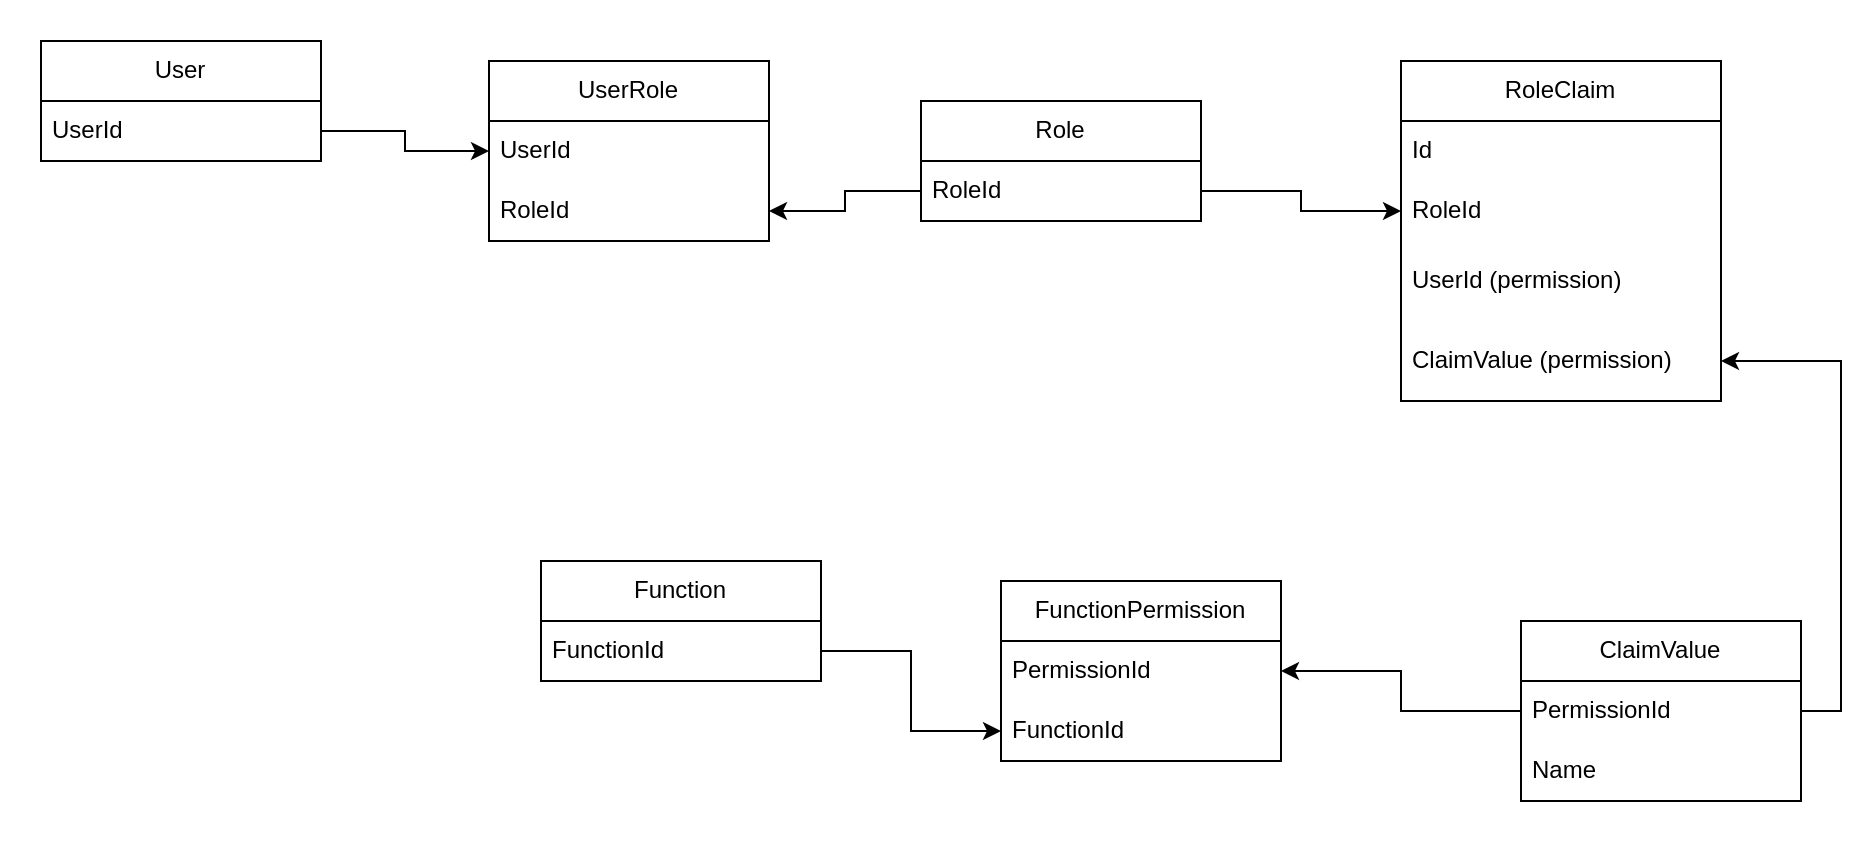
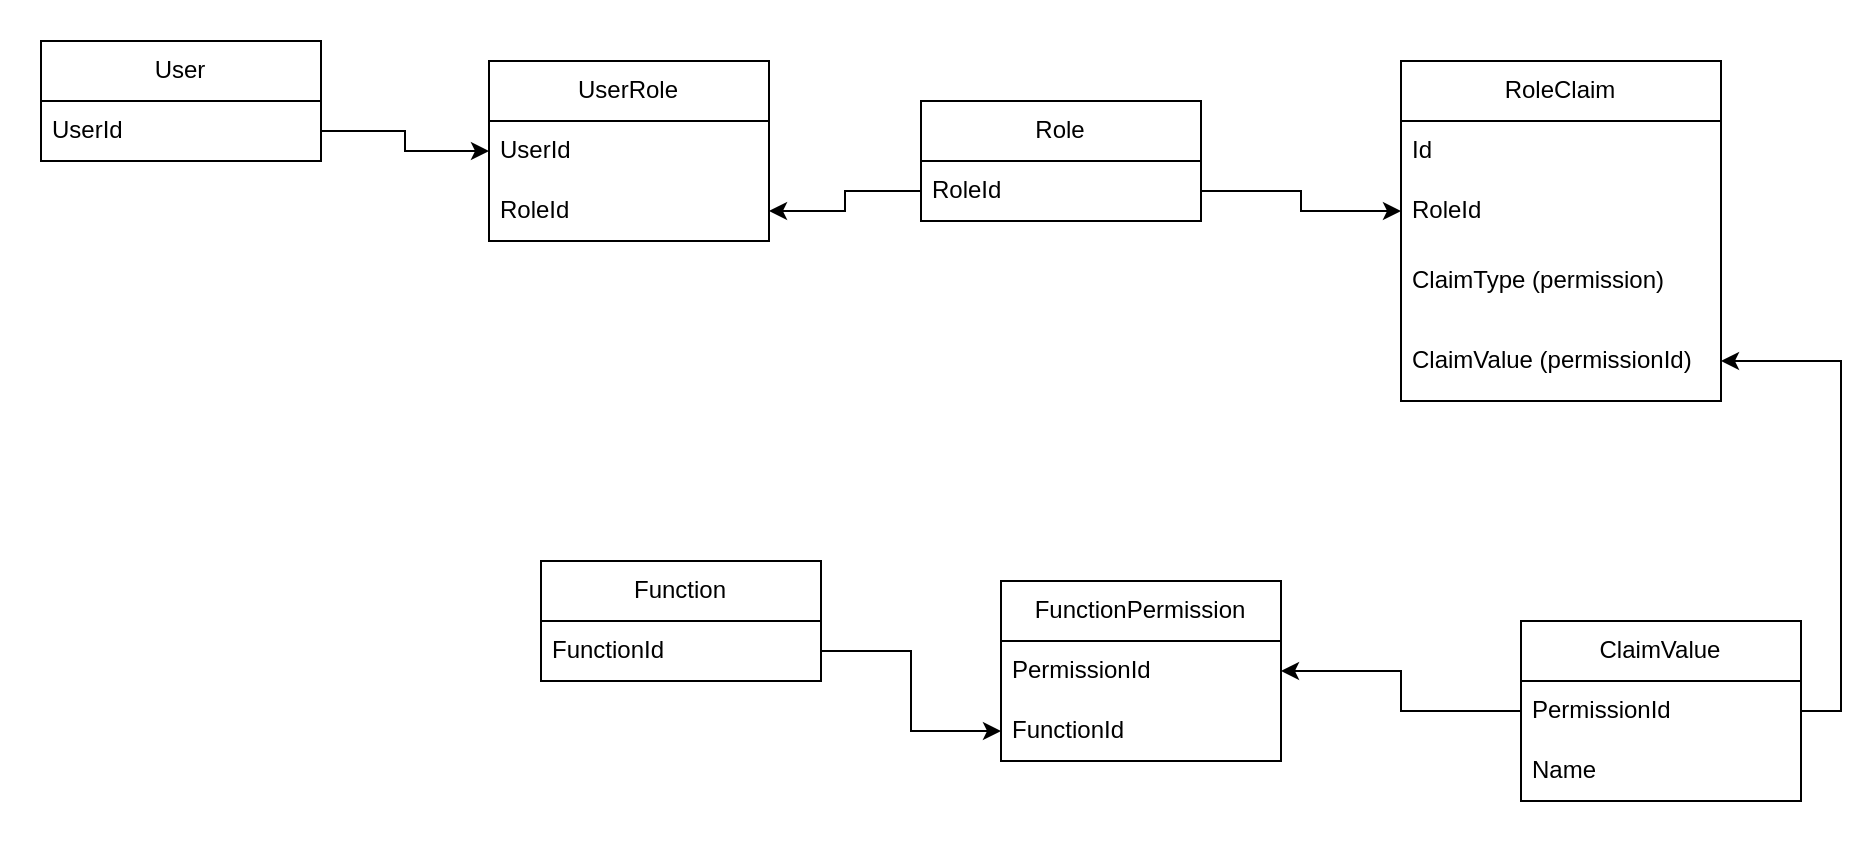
  <mxCell id="0" />
  <mxCell id="1" parent="0" />
  <mxCell id="2" value="User" style="swimlane;fontStyle=0;childLayout=stackLayout;horizontal=1;startSize=30;horizontalStack=0;resizeParent=1;resizeParentMax=0;resizeLast=0;collapsible=1;marginBottom=0;whiteSpace=wrap;html=1;" vertex="1" parent="1"><mxGeometry x="20" y="20" width="140" height="60" as="geometry" /></mxCell>
  <mxCell id="3" value="UserId" style="text;strokeColor=none;fillColor=none;align=left;verticalAlign=middle;spacingLeft=4;spacingRight=4;overflow=hidden;points=[[0,0.5],[1,0.5]];portConstraint=eastwest;rotatable=0;whiteSpace=wrap;html=1;" vertex="1" parent="2"><mxGeometry y="30" width="140" height="30" as="geometry" /></mxCell>
  <mxCell id="4" value="Role" style="swimlane;fontStyle=0;childLayout=stackLayout;horizontal=1;startSize=30;horizontalStack=0;resizeParent=1;resizeParentMax=0;resizeLast=0;collapsible=1;marginBottom=0;whiteSpace=wrap;html=1;" vertex="1" parent="1"><mxGeometry x="460" y="50" width="140" height="60" as="geometry" /></mxCell>
  <mxCell id="5" value="RoleId" style="text;strokeColor=none;fillColor=none;align=left;verticalAlign=middle;spacingLeft=4;spacingRight=4;overflow=hidden;points=[[0,0.5],[1,0.5]];portConstraint=eastwest;rotatable=0;whiteSpace=wrap;html=1;" vertex="1" parent="4"><mxGeometry y="30" width="140" height="30" as="geometry" /></mxCell>
  <mxCell id="6" value="UserRole" style="swimlane;fontStyle=0;childLayout=stackLayout;horizontal=1;startSize=30;horizontalStack=0;resizeParent=1;resizeParentMax=0;resizeLast=0;collapsible=1;marginBottom=0;whiteSpace=wrap;html=1;" vertex="1" parent="1"><mxGeometry x="244" y="30" width="140" height="90" as="geometry" /></mxCell>
  <mxCell id="7" value="UserId" style="text;strokeColor=none;fillColor=none;align=left;verticalAlign=middle;spacingLeft=4;spacingRight=4;overflow=hidden;points=[[0,0.5],[1,0.5]];portConstraint=eastwest;rotatable=0;whiteSpace=wrap;html=1;" vertex="1" parent="6"><mxGeometry y="30" width="140" height="30" as="geometry" /></mxCell>
  <mxCell id="8" value="RoleId" style="text;strokeColor=none;fillColor=none;align=left;verticalAlign=middle;spacingLeft=4;spacingRight=4;overflow=hidden;points=[[0,0.5],[1,0.5]];portConstraint=eastwest;rotatable=0;whiteSpace=wrap;html=1;" vertex="1" parent="6"><mxGeometry y="60" width="140" height="30" as="geometry" /></mxCell>
  <mxCell id="9" value="RoleClaim" style="swimlane;fontStyle=0;childLayout=stackLayout;horizontal=1;startSize=30;horizontalStack=0;resizeParent=1;resizeParentMax=0;resizeLast=0;collapsible=1;marginBottom=0;whiteSpace=wrap;html=1;" vertex="1" parent="1"><mxGeometry x="700" y="30" width="160" height="170" as="geometry" /></mxCell>
  <mxCell id="10" value="Id" style="text;strokeColor=none;fillColor=none;align=left;verticalAlign=middle;spacingLeft=4;spacingRight=4;overflow=hidden;points=[[0,0.5],[1,0.5]];portConstraint=eastwest;rotatable=0;whiteSpace=wrap;html=1;" vertex="1" parent="9"><mxGeometry y="30" width="160" height="30" as="geometry" /></mxCell>
  <mxCell id="11" value="RoleId" style="text;strokeColor=none;fillColor=none;align=left;verticalAlign=middle;spacingLeft=4;spacingRight=4;overflow=hidden;points=[[0,0.5],[1,0.5]];portConstraint=eastwest;rotatable=0;whiteSpace=wrap;html=1;" vertex="1" parent="9"><mxGeometry y="60" width="160" height="30" as="geometry" /></mxCell>
- <mxCell id="12" value="UserId (permission)" style="text;strokeColor=none;fillColor=none;align=left;verticalAlign=middle;spacingLeft=4;spacingRight=4;overflow=hidden;points=[[0,0.5],[1,0.5]];portConstraint=eastwest;rotatable=0;whiteSpace=wrap;html=1;" vertex="1" parent="9"><mxGeometry y="90" width="160" height="40" as="geometry" /></mxCell>
- <mxCell id="13" value="ClaimValue (permission)" style="text;strokeColor=none;fillColor=none;align=left;verticalAlign=middle;spacingLeft=4;spacingRight=4;overflow=hidden;points=[[0,0.5],[1,0.5]];portConstraint=eastwest;rotatable=0;whiteSpace=wrap;html=1;" vertex="1" parent="9"><mxGeometry y="130" width="160" height="40" as="geometry" /></mxCell>
+ <mxCell id="12" value="ClaimType (permission)" style="text;strokeColor=none;fillColor=none;align=left;verticalAlign=middle;spacingLeft=4;spacingRight=4;overflow=hidden;points=[[0,0.5],[1,0.5]];portConstraint=eastwest;rotatable=0;whiteSpace=wrap;html=1;" vertex="1" parent="9"><mxGeometry y="90" width="160" height="40" as="geometry" /></mxCell>
+ <mxCell id="13" value="ClaimValue (permissionId)" style="text;strokeColor=none;fillColor=none;align=left;verticalAlign=middle;spacingLeft=4;spacingRight=4;overflow=hidden;points=[[0,0.5],[1,0.5]];portConstraint=eastwest;rotatable=0;whiteSpace=wrap;html=1;" vertex="1" parent="9"><mxGeometry y="130" width="160" height="40" as="geometry" /></mxCell>
  <mxCell id="14" value="ClaimValue" style="swimlane;fontStyle=0;childLayout=stackLayout;horizontal=1;startSize=30;horizontalStack=0;resizeParent=1;resizeParentMax=0;resizeLast=0;collapsible=1;marginBottom=0;whiteSpace=wrap;html=1;" vertex="1" parent="1"><mxGeometry x="760" y="310" width="140" height="90" as="geometry" /></mxCell>
  <mxCell id="15" value="PermissionId" style="text;strokeColor=none;fillColor=none;align=left;verticalAlign=middle;spacingLeft=4;spacingRight=4;overflow=hidden;points=[[0,0.5],[1,0.5]];portConstraint=eastwest;rotatable=0;whiteSpace=wrap;html=1;" vertex="1" parent="14"><mxGeometry y="30" width="140" height="30" as="geometry" /></mxCell>
  <mxCell id="16" value="Name" style="text;strokeColor=none;fillColor=none;align=left;verticalAlign=middle;spacingLeft=4;spacingRight=4;overflow=hidden;points=[[0,0.5],[1,0.5]];portConstraint=eastwest;rotatable=0;whiteSpace=wrap;html=1;" vertex="1" parent="14"><mxGeometry y="60" width="140" height="30" as="geometry" /></mxCell>
  <mxCell id="17" value="FunctionPermission" style="swimlane;fontStyle=0;childLayout=stackLayout;horizontal=1;startSize=30;horizontalStack=0;resizeParent=1;resizeParentMax=0;resizeLast=0;collapsible=1;marginBottom=0;whiteSpace=wrap;html=1;" vertex="1" parent="1"><mxGeometry x="500" y="290" width="140" height="90" as="geometry" /></mxCell>
  <mxCell id="18" value="PermissionId" style="text;strokeColor=none;fillColor=none;align=left;verticalAlign=middle;spacingLeft=4;spacingRight=4;overflow=hidden;points=[[0,0.5],[1,0.5]];portConstraint=eastwest;rotatable=0;whiteSpace=wrap;html=1;" vertex="1" parent="17"><mxGeometry y="30" width="140" height="30" as="geometry" /></mxCell>
  <mxCell id="19" value="FunctionId" style="text;strokeColor=none;fillColor=none;align=left;verticalAlign=middle;spacingLeft=4;spacingRight=4;overflow=hidden;points=[[0,0.5],[1,0.5]];portConstraint=eastwest;rotatable=0;whiteSpace=wrap;html=1;" vertex="1" parent="17"><mxGeometry y="60" width="140" height="30" as="geometry" /></mxCell>
  <mxCell id="20" value="Function" style="swimlane;fontStyle=0;childLayout=stackLayout;horizontal=1;startSize=30;horizontalStack=0;resizeParent=1;resizeParentMax=0;resizeLast=0;collapsible=1;marginBottom=0;whiteSpace=wrap;html=1;" vertex="1" parent="1"><mxGeometry x="270" y="280" width="140" height="60" as="geometry" /></mxCell>
  <mxCell id="21" value="FunctionId" style="text;strokeColor=none;fillColor=none;align=left;verticalAlign=middle;spacingLeft=4;spacingRight=4;overflow=hidden;points=[[0,0.5],[1,0.5]];portConstraint=eastwest;rotatable=0;whiteSpace=wrap;html=1;" vertex="1" parent="20"><mxGeometry y="30" width="140" height="30" as="geometry" /></mxCell>
  <mxCell id="22" style="edgeStyle=orthogonalEdgeStyle;rounded=0;orthogonalLoop=1;jettySize=auto;html=1;exitX=1;exitY=0.5;exitDx=0;exitDy=0;" edge="1" parent="1" source="3" target="7"><mxGeometry relative="1" as="geometry" /></mxCell>
  <mxCell id="23" style="edgeStyle=orthogonalEdgeStyle;rounded=0;orthogonalLoop=1;jettySize=auto;html=1;exitX=0;exitY=0.5;exitDx=0;exitDy=0;" edge="1" parent="1" source="5" target="8"><mxGeometry relative="1" as="geometry" /></mxCell>
  <mxCell id="24" style="edgeStyle=orthogonalEdgeStyle;rounded=0;orthogonalLoop=1;jettySize=auto;html=1;exitX=1;exitY=0.5;exitDx=0;exitDy=0;" edge="1" parent="1" source="5" target="11"><mxGeometry relative="1" as="geometry" /></mxCell>
  <mxCell id="25" style="edgeStyle=orthogonalEdgeStyle;rounded=0;orthogonalLoop=1;jettySize=auto;html=1;exitX=0;exitY=0.5;exitDx=0;exitDy=0;" edge="1" parent="1" source="15" target="18"><mxGeometry relative="1" as="geometry" /></mxCell>
  <mxCell id="26" style="edgeStyle=orthogonalEdgeStyle;rounded=0;orthogonalLoop=1;jettySize=auto;html=1;exitX=1;exitY=0.5;exitDx=0;exitDy=0;" edge="1" parent="1" source="21" target="19"><mxGeometry relative="1" as="geometry" /></mxCell>
  <mxCell id="27" style="edgeStyle=orthogonalEdgeStyle;rounded=0;orthogonalLoop=1;jettySize=auto;html=1;exitX=1;exitY=0.5;exitDx=0;exitDy=0;" edge="1" parent="1" source="15" target="13"><mxGeometry relative="1" as="geometry" /></mxCell>
